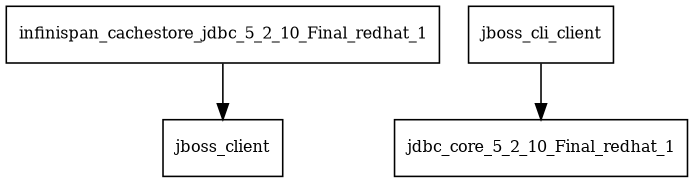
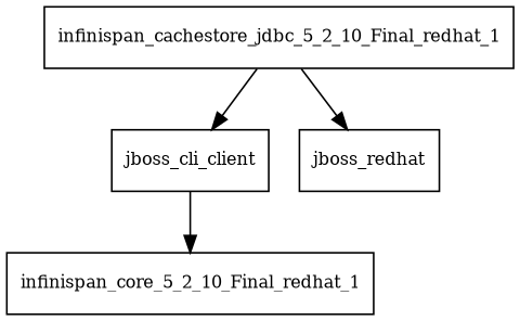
  digraph {
    node [fontsize=10.0 shape=box]
    infinispan_cachestore_jdbc_5_2_10_Final_redhat_1
    jboss_cli_client
-   jboss_client
-   infinispan_core_5_2_10_Final_redhat_1 [label=jdbc_core_5_2_10_Final_redhat_1]
+   jboss_client [label=jboss_redhat]
+   infinispan_core_5_2_10_Final_redhat_1
+   infinispan_cachestore_jdbc_5_2_10_Final_redhat_1 -> jboss_cli_client
    infinispan_cachestore_jdbc_5_2_10_Final_redhat_1 -> jboss_client
    jboss_cli_client -> infinispan_core_5_2_10_Final_redhat_1
  }
